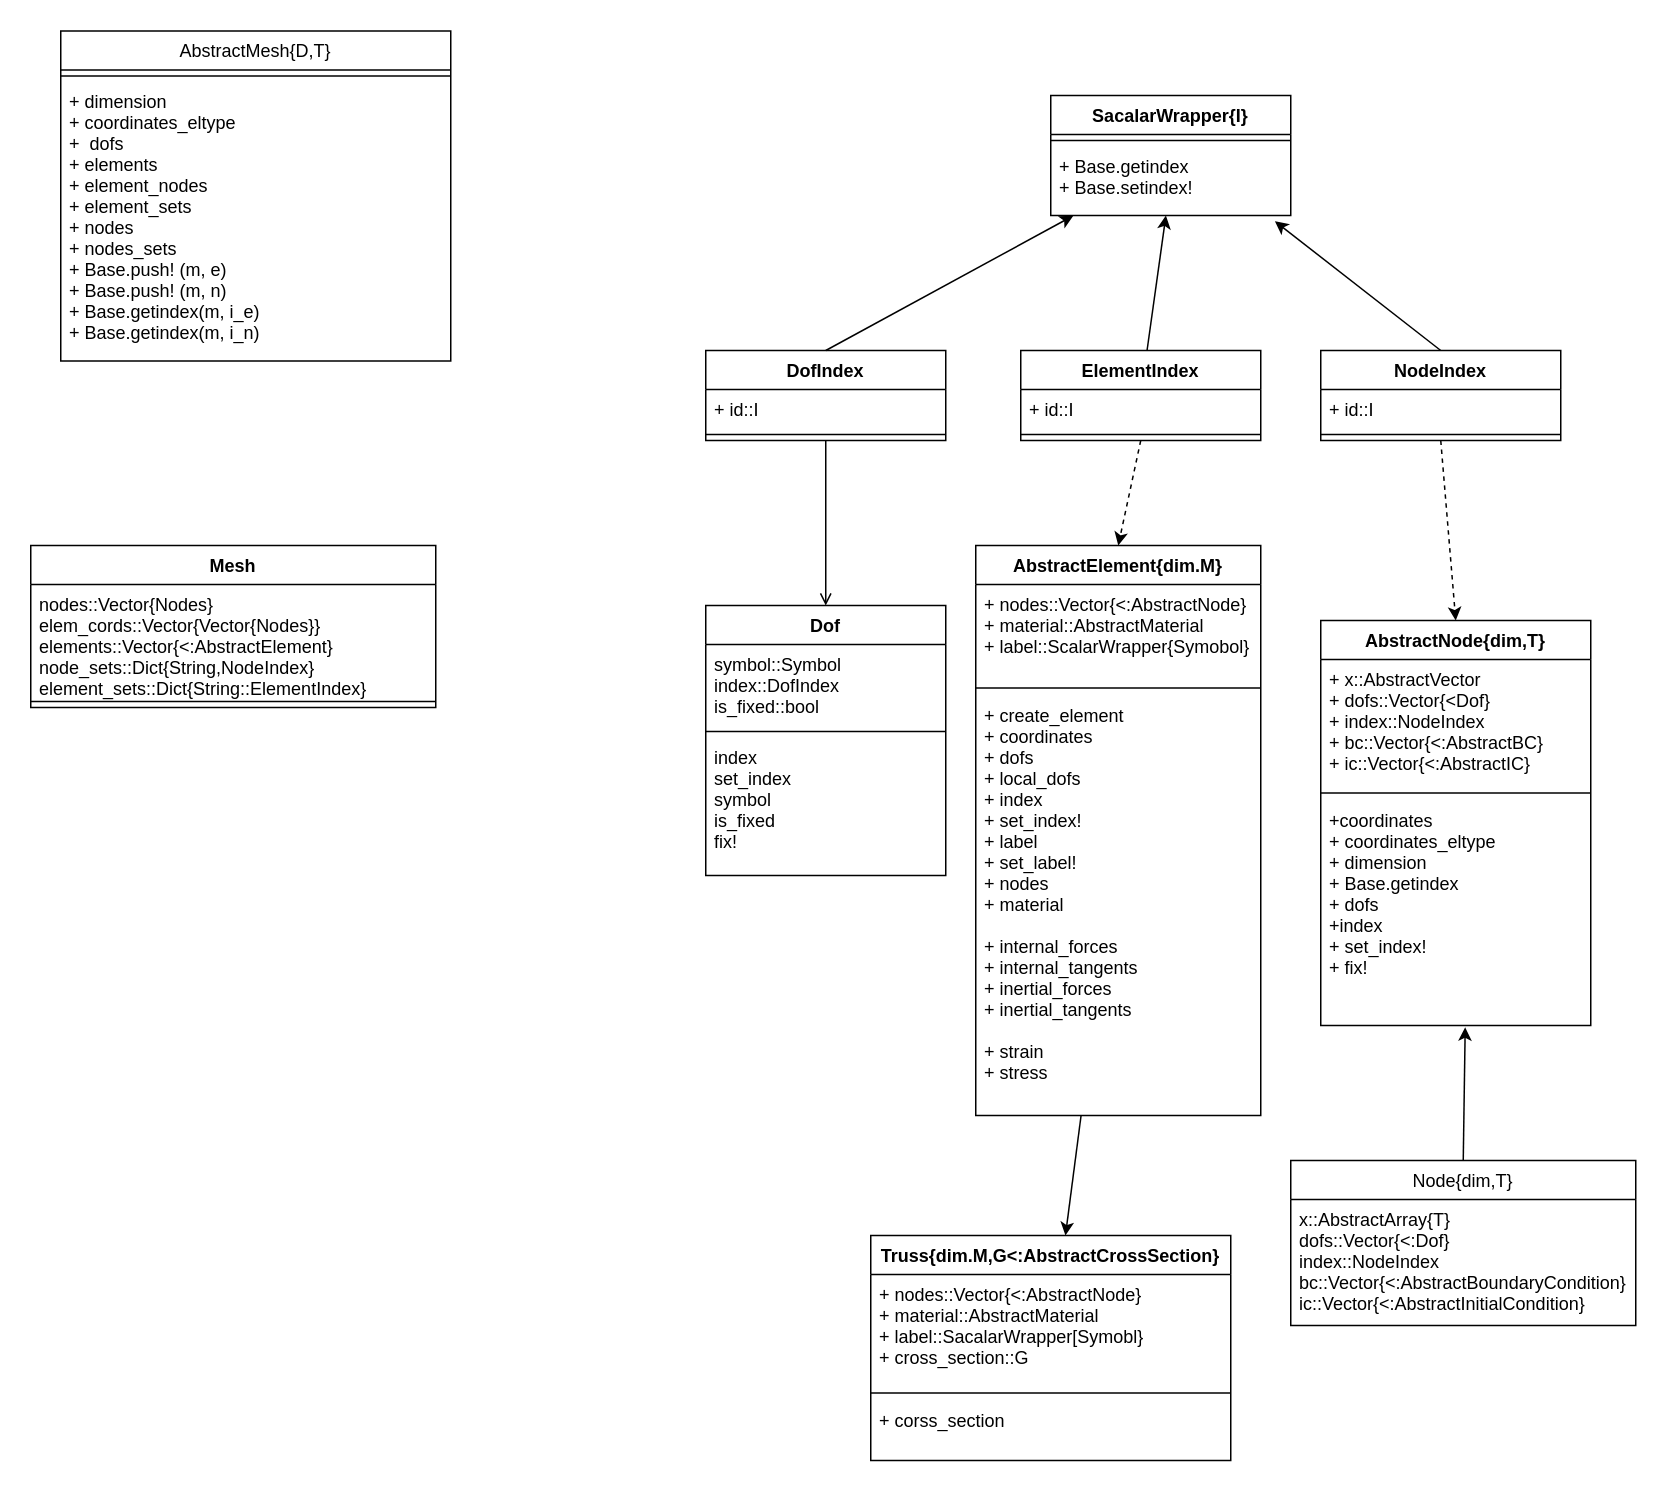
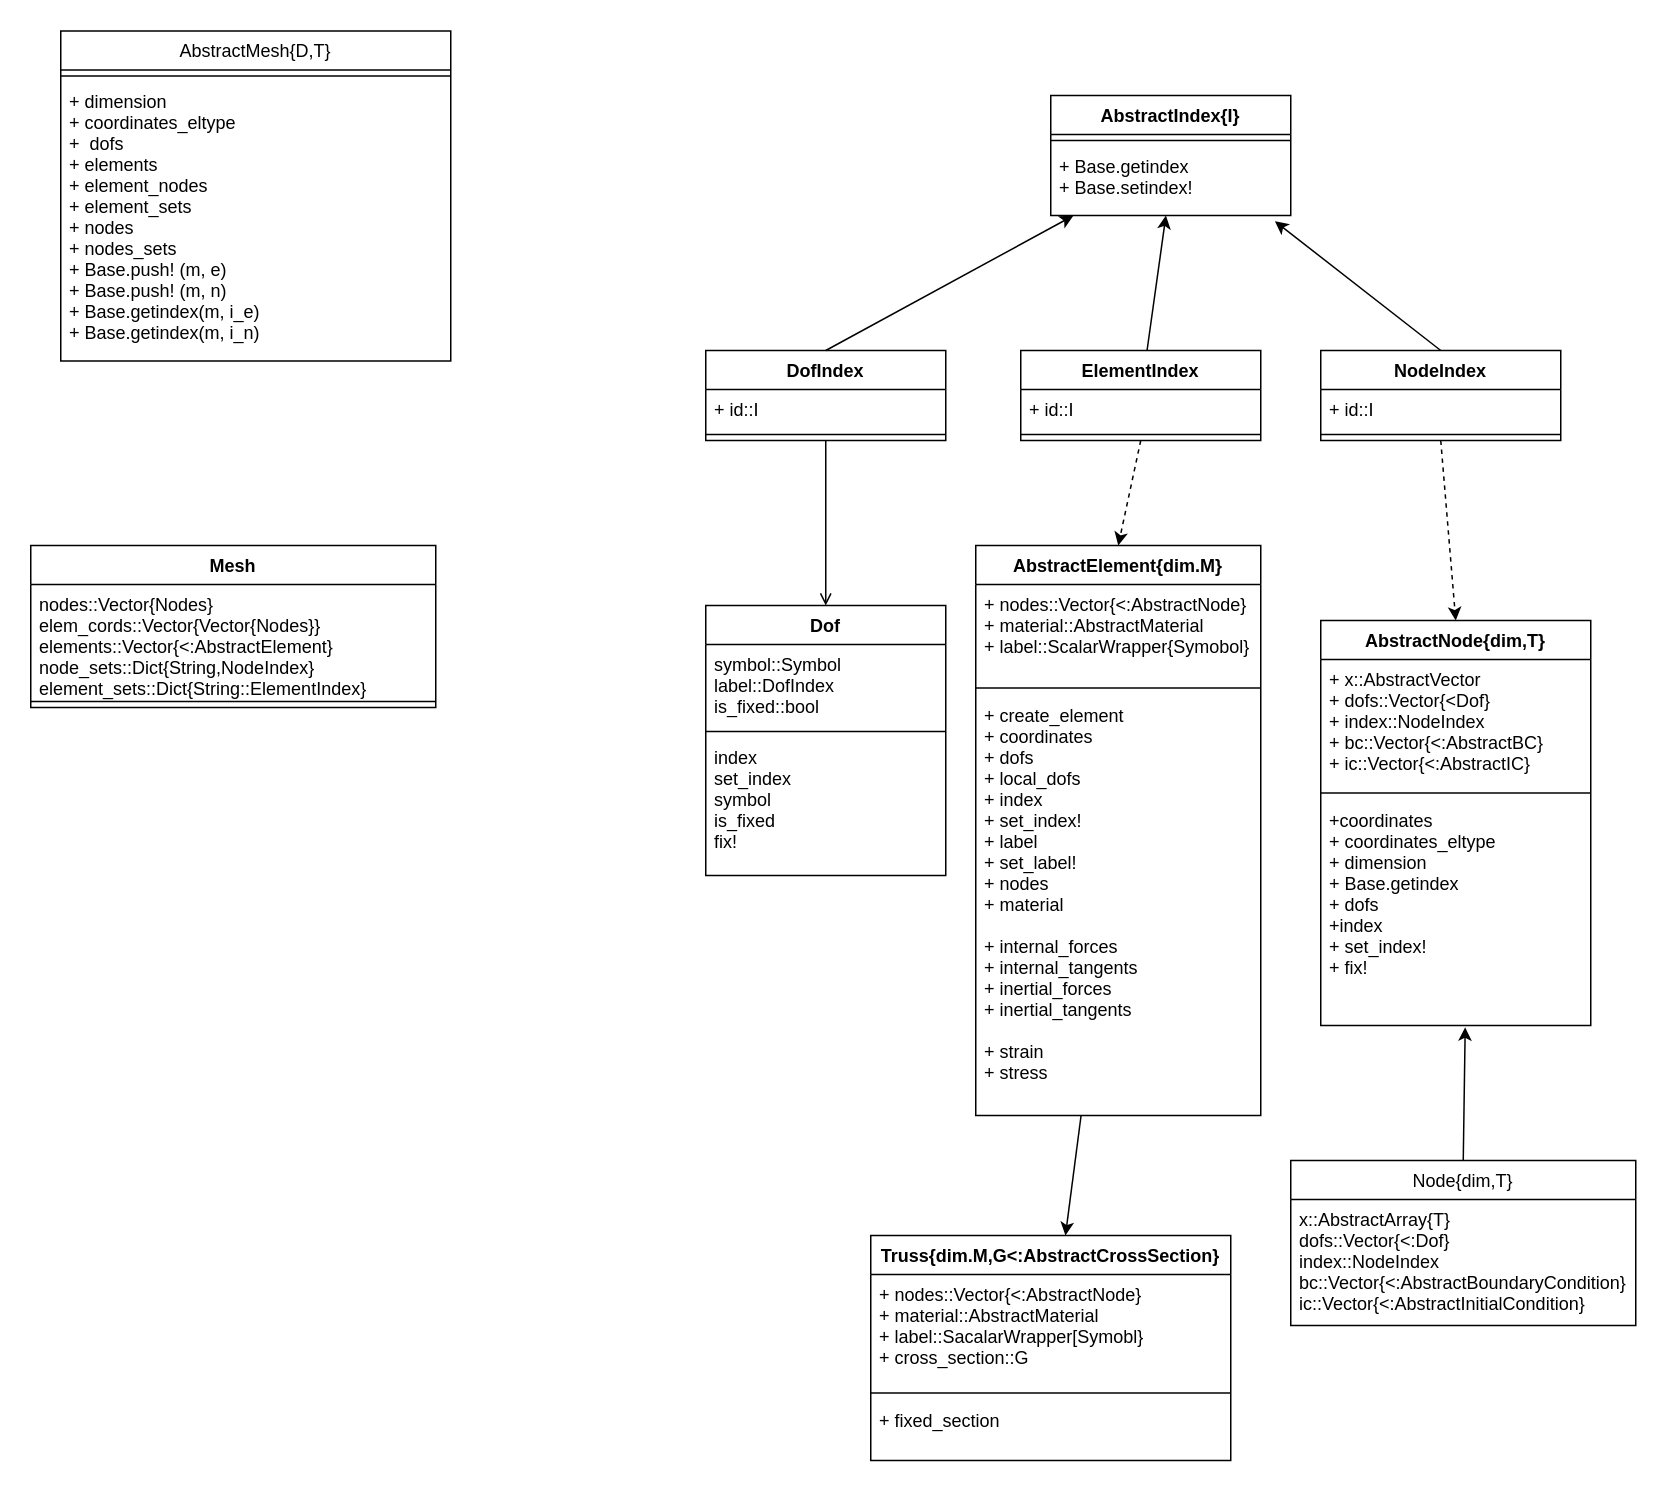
  <mxCell id="0" />
  <mxCell id="1" parent="0" />
  <mxCell id="2" value="Mesh" style="swimlane;fontStyle=1;align=center;verticalAlign=top;childLayout=stackLayout;horizontal=1;startSize=26;horizontalStack=0;resizeParent=1;resizeParentMax=0;resizeLast=0;collapsible=1;marginBottom=0;" parent="1" vertex="1"><mxGeometry x="20" y="363" width="270" height="108" as="geometry" /></mxCell>
  <mxCell id="3" value="nodes::Vector{Nodes}&#10;elem_cords::Vector{Vector{Nodes}}&#10;elements::Vector{&lt;:AbstractElement}&#10;node_sets::Dict{String,NodeIndex}&#10;element_sets::Dict{String::ElementIndex}&#10;" style="text;strokeColor=none;fillColor=none;align=left;verticalAlign=top;spacingLeft=4;spacingRight=4;overflow=hidden;rotatable=0;points=[[0,0.5],[1,0.5]];portConstraint=eastwest;" parent="2" vertex="1"><mxGeometry y="26" width="270" height="74" as="geometry" /></mxCell>
  <mxCell id="4" value="" style="line;strokeWidth=1;fillColor=none;align=left;verticalAlign=middle;spacingTop=-1;spacingLeft=3;spacingRight=3;rotatable=0;labelPosition=right;points=[];portConstraint=eastwest;strokeColor=inherit;" parent="2" vertex="1"><mxGeometry y="100" width="270" height="8" as="geometry" /></mxCell>
  <mxCell id="5" value="AbstractMesh{D,T}" style="swimlane;fontStyle=0;align=center;verticalAlign=top;childLayout=stackLayout;horizontal=1;startSize=26;horizontalStack=0;resizeParent=1;resizeParentMax=0;resizeLast=0;collapsible=1;marginBottom=0;" parent="1" vertex="1"><mxGeometry x="40" y="20" width="260" height="220" as="geometry"><mxRectangle x="190" y="7" width="140" height="30" as="alternateBounds" /></mxGeometry></mxCell>
  <mxCell id="6" value="" style="line;strokeWidth=1;fillColor=none;align=left;verticalAlign=middle;spacingTop=-1;spacingLeft=3;spacingRight=3;rotatable=0;labelPosition=right;points=[];portConstraint=eastwest;strokeColor=inherit;" parent="5" vertex="1"><mxGeometry y="26" width="260" height="8" as="geometry" /></mxCell>
  <mxCell id="7" value="+ dimension&#10;+ coordinates_eltype&#10;+  dofs&#10;+ elements&#10;+ element_nodes&#10;+ element_sets &#10;+ nodes&#10;+ nodes_sets&#10;+ Base.push! (m, e)&#10;+ Base.push! (m, n)&#10;+ Base.getindex(m, i_e)&#10;+ Base.getindex(m, i_n)" style="text;strokeColor=none;fillColor=none;align=left;verticalAlign=top;spacingLeft=4;spacingRight=4;overflow=hidden;rotatable=0;points=[[0,0.5],[1,0.5]];portConstraint=eastwest;" parent="5" vertex="1"><mxGeometry y="34" width="260" height="186" as="geometry" /></mxCell>
- <mxCell id="8" value="SacalarWrapper{I}" style="swimlane;fontStyle=1;align=center;verticalAlign=top;childLayout=stackLayout;horizontal=1;startSize=26;horizontalStack=0;resizeParent=1;resizeParentMax=0;resizeLast=0;collapsible=1;marginBottom=0;" parent="1" vertex="1"><mxGeometry x="700" y="63" width="160" height="80" as="geometry" /></mxCell>
+ <mxCell id="8" value="AbstractIndex{I}" style="swimlane;fontStyle=1;align=center;verticalAlign=top;childLayout=stackLayout;horizontal=1;startSize=26;horizontalStack=0;resizeParent=1;resizeParentMax=0;resizeLast=0;collapsible=1;marginBottom=0;" parent="1" vertex="1"><mxGeometry x="700" y="63" width="160" height="80" as="geometry" /></mxCell>
  <mxCell id="9" value="" style="line;strokeWidth=1;fillColor=none;align=left;verticalAlign=middle;spacingTop=-1;spacingLeft=3;spacingRight=3;rotatable=0;labelPosition=right;points=[];portConstraint=eastwest;strokeColor=inherit;" parent="8" vertex="1"><mxGeometry y="26" width="160" height="8" as="geometry" /></mxCell>
  <mxCell id="10" value="+ Base.getindex&#10;+ Base.setindex!" style="text;strokeColor=none;fillColor=none;align=left;verticalAlign=top;spacingLeft=4;spacingRight=4;overflow=hidden;rotatable=0;points=[[0,0.5],[1,0.5]];portConstraint=eastwest;" parent="8" vertex="1"><mxGeometry y="34" width="160" height="46" as="geometry" /></mxCell>
  <mxCell id="11" style="edgeStyle=none;html=1;exitX=0.5;exitY=1;exitDx=0;exitDy=0;entryX=0.5;entryY=0;entryDx=0;entryDy=0;endArrow=open;" parent="1" source="12" target="25" edge="1"><mxGeometry relative="1" as="geometry" /></mxCell>
  <mxCell id="12" value="DofIndex" style="swimlane;fontStyle=1;align=center;verticalAlign=top;childLayout=stackLayout;horizontal=1;startSize=26;horizontalStack=0;resizeParent=1;resizeParentMax=0;resizeLast=0;collapsible=1;marginBottom=0;" parent="1" vertex="1"><mxGeometry x="470" y="233" width="160" height="60" as="geometry" /></mxCell>
  <mxCell id="13" value="+ id::I" style="text;strokeColor=none;fillColor=none;align=left;verticalAlign=top;spacingLeft=4;spacingRight=4;overflow=hidden;rotatable=0;points=[[0,0.5],[1,0.5]];portConstraint=eastwest;" parent="12" vertex="1"><mxGeometry y="26" width="160" height="26" as="geometry" /></mxCell>
  <mxCell id="14" value="" style="line;strokeWidth=1;fillColor=none;align=left;verticalAlign=middle;spacingTop=-1;spacingLeft=3;spacingRight=3;rotatable=0;labelPosition=right;points=[];portConstraint=eastwest;strokeColor=inherit;" parent="12" vertex="1"><mxGeometry y="52" width="160" height="8" as="geometry" /></mxCell>
  <mxCell id="15" value="" style="edgeStyle=none;html=1;" parent="1" source="17" target="10" edge="1"><mxGeometry relative="1" as="geometry" /></mxCell>
  <mxCell id="16" style="edgeStyle=none;html=1;exitX=0.5;exitY=1;exitDx=0;exitDy=0;entryX=0.5;entryY=0;entryDx=0;entryDy=0;dashed=1;" parent="1" source="17" target="38" edge="1"><mxGeometry relative="1" as="geometry" /></mxCell>
  <mxCell id="17" value="ElementIndex" style="swimlane;fontStyle=1;align=center;verticalAlign=top;childLayout=stackLayout;horizontal=1;startSize=26;horizontalStack=0;resizeParent=1;resizeParentMax=0;resizeLast=0;collapsible=1;marginBottom=0;" parent="1" vertex="1"><mxGeometry x="680" y="233" width="160" height="60" as="geometry" /></mxCell>
  <mxCell id="18" value="+ id::I" style="text;strokeColor=none;fillColor=none;align=left;verticalAlign=top;spacingLeft=4;spacingRight=4;overflow=hidden;rotatable=0;points=[[0,0.5],[1,0.5]];portConstraint=eastwest;" parent="17" vertex="1"><mxGeometry y="26" width="160" height="26" as="geometry" /></mxCell>
  <mxCell id="19" value="" style="line;strokeWidth=1;fillColor=none;align=left;verticalAlign=middle;spacingTop=-1;spacingLeft=3;spacingRight=3;rotatable=0;labelPosition=right;points=[];portConstraint=eastwest;strokeColor=inherit;" parent="17" vertex="1"><mxGeometry y="52" width="160" height="8" as="geometry" /></mxCell>
  <mxCell id="20" value="NodeIndex" style="swimlane;fontStyle=1;align=center;verticalAlign=top;childLayout=stackLayout;horizontal=1;startSize=26;horizontalStack=0;resizeParent=1;resizeParentMax=0;resizeLast=0;collapsible=1;marginBottom=0;" parent="1" vertex="1"><mxGeometry x="880" y="233" width="160" height="60" as="geometry" /></mxCell>
  <mxCell id="21" value="+ id::I" style="text;strokeColor=none;fillColor=none;align=left;verticalAlign=top;spacingLeft=4;spacingRight=4;overflow=hidden;rotatable=0;points=[[0,0.5],[1,0.5]];portConstraint=eastwest;" parent="20" vertex="1"><mxGeometry y="26" width="160" height="26" as="geometry" /></mxCell>
  <mxCell id="22" value="" style="line;strokeWidth=1;fillColor=none;align=left;verticalAlign=middle;spacingTop=-1;spacingLeft=3;spacingRight=3;rotatable=0;labelPosition=right;points=[];portConstraint=eastwest;strokeColor=inherit;" parent="20" vertex="1"><mxGeometry y="52" width="160" height="8" as="geometry" /></mxCell>
  <mxCell id="23" value="" style="endArrow=classic;html=1;exitX=0.5;exitY=0;exitDx=0;exitDy=0;entryX=0.934;entryY=1.083;entryDx=0;entryDy=0;entryPerimeter=0;" parent="1" source="20" target="10" edge="1"><mxGeometry width="50" height="50" relative="1" as="geometry"><mxPoint x="950" y="173" as="sourcePoint" /><mxPoint x="1000" y="123" as="targetPoint" /></mxGeometry></mxCell>
  <mxCell id="24" value="" style="endArrow=classic;html=1;exitX=0.5;exitY=0;exitDx=0;exitDy=0;entryX=0.094;entryY=1.003;entryDx=0;entryDy=0;entryPerimeter=0;" parent="1" source="12" target="10" edge="1"><mxGeometry width="50" height="50" relative="1" as="geometry"><mxPoint x="670.56" y="203.09" as="sourcePoint" /><mxPoint x="560" y="116.908" as="targetPoint" /></mxGeometry></mxCell>
  <mxCell id="25" value="Dof" style="swimlane;fontStyle=1;align=center;verticalAlign=top;childLayout=stackLayout;horizontal=1;startSize=26;horizontalStack=0;resizeParent=1;resizeParentMax=0;resizeLast=0;collapsible=1;marginBottom=0;" parent="1" vertex="1"><mxGeometry x="470" y="403" width="160" height="180" as="geometry" /></mxCell>
- <mxCell id="26" value="symbol::Symbol&#10;index::DofIndex&#10;is_fixed::bool" style="text;strokeColor=none;fillColor=none;align=left;verticalAlign=top;spacingLeft=4;spacingRight=4;overflow=hidden;rotatable=0;points=[[0,0.5],[1,0.5]];portConstraint=eastwest;" parent="25" vertex="1"><mxGeometry y="26" width="160" height="54" as="geometry" /></mxCell>
+ <mxCell id="26" value="symbol::Symbol&#10;label::DofIndex&#10;is_fixed::bool" style="text;strokeColor=none;fillColor=none;align=left;verticalAlign=top;spacingLeft=4;spacingRight=4;overflow=hidden;rotatable=0;points=[[0,0.5],[1,0.5]];portConstraint=eastwest;" parent="25" vertex="1"><mxGeometry y="26" width="160" height="54" as="geometry" /></mxCell>
  <mxCell id="27" value="" style="line;strokeWidth=1;fillColor=none;align=left;verticalAlign=middle;spacingTop=-1;spacingLeft=3;spacingRight=3;rotatable=0;labelPosition=right;points=[];portConstraint=eastwest;strokeColor=inherit;" parent="25" vertex="1"><mxGeometry y="80" width="160" height="8" as="geometry" /></mxCell>
  <mxCell id="28" value="index&#10;set_index&#10;symbol&#10;is_fixed&#10;fix!" style="text;strokeColor=none;fillColor=none;align=left;verticalAlign=top;spacingLeft=4;spacingRight=4;overflow=hidden;rotatable=0;points=[[0,0.5],[1,0.5]];portConstraint=eastwest;" parent="25" vertex="1"><mxGeometry y="88" width="160" height="92" as="geometry" /></mxCell>
  <mxCell id="29" value="AbstractNode{dim,T}" style="swimlane;fontStyle=1;align=center;verticalAlign=top;childLayout=stackLayout;horizontal=1;startSize=26;horizontalStack=0;resizeParent=1;resizeParentMax=0;resizeLast=0;collapsible=1;marginBottom=0;" parent="1" vertex="1"><mxGeometry x="880" y="413" width="180" height="270" as="geometry" /></mxCell>
  <mxCell id="30" value="+ x::AbstractVector&#10;+ dofs::Vector{&lt;Dof}&#10;+ index::NodeIndex&#10;+ bc::Vector{&lt;:AbstractBC}&#10;+ ic::Vector{&lt;:AbstractIC}" style="text;strokeColor=none;fillColor=none;align=left;verticalAlign=top;spacingLeft=4;spacingRight=4;overflow=hidden;rotatable=0;points=[[0,0.5],[1,0.5]];portConstraint=eastwest;" parent="29" vertex="1"><mxGeometry y="26" width="180" height="84" as="geometry" /></mxCell>
  <mxCell id="31" value="" style="line;strokeWidth=1;fillColor=none;align=left;verticalAlign=middle;spacingTop=-1;spacingLeft=3;spacingRight=3;rotatable=0;labelPosition=right;points=[];portConstraint=eastwest;strokeColor=inherit;" parent="29" vertex="1"><mxGeometry y="110" width="180" height="10" as="geometry" /></mxCell>
  <mxCell id="32" value="+coordinates&#10;+ coordinates_eltype&#10;+ dimension&#10;+ Base.getindex&#10;+ dofs&#10;+index&#10;+ set_index!&#10;+ fix!" style="text;strokeColor=none;fillColor=none;align=left;verticalAlign=top;spacingLeft=4;spacingRight=4;overflow=hidden;rotatable=0;points=[[0,0.5],[1,0.5]];portConstraint=eastwest;" parent="29" vertex="1"><mxGeometry y="120" width="180" height="150" as="geometry" /></mxCell>
  <mxCell id="33" value="Node{dim,T}" style="swimlane;fontStyle=0;childLayout=stackLayout;horizontal=1;startSize=26;fillColor=none;horizontalStack=0;resizeParent=1;resizeParentMax=0;resizeLast=0;collapsible=1;marginBottom=0;" parent="1" vertex="1"><mxGeometry x="860" y="773" width="230" height="110" as="geometry" /></mxCell>
  <mxCell id="34" value="    x::AbstractArray{T}&#10;    dofs::Vector{&lt;:Dof}&#10;    index::NodeIndex&#10;    bc::Vector{&lt;:AbstractBoundaryCondition}&#10;    ic::Vector{&lt;:AbstractInitialCondition}&#10;" style="text;strokeColor=none;fillColor=none;align=left;verticalAlign=top;spacingLeft=4;spacingRight=4;overflow=hidden;rotatable=0;points=[[0,0.5],[1,0.5]];portConstraint=eastwest;" parent="33" vertex="1"><mxGeometry y="26" width="230" height="84" as="geometry" /></mxCell>
  <mxCell id="35" value="" style="endArrow=classic;html=1;exitX=0.5;exitY=0;exitDx=0;exitDy=0;entryX=0.535;entryY=1.008;entryDx=0;entryDy=0;entryPerimeter=0;" parent="1" source="33" target="32" edge="1"><mxGeometry width="50" height="50" relative="1" as="geometry"><mxPoint x="830" y="853" as="sourcePoint" /><mxPoint x="880" y="803" as="targetPoint" /></mxGeometry></mxCell>
  <mxCell id="36" style="edgeStyle=none;html=1;exitX=0.5;exitY=1;exitDx=0;exitDy=0;entryX=0.5;entryY=0;entryDx=0;entryDy=0;dashed=1;" parent="1" source="20" target="29" edge="1"><mxGeometry relative="1" as="geometry"><mxPoint x="974.17" y="293" as="sourcePoint" /><mxPoint x="974.17" y="403" as="targetPoint" /></mxGeometry></mxCell>
  <mxCell id="37" value="" style="edgeStyle=none;html=1;" parent="1" source="38" target="42" edge="1"><mxGeometry relative="1" as="geometry" /></mxCell>
  <mxCell id="38" value="AbstractElement{dim.M}" style="swimlane;fontStyle=1;align=center;verticalAlign=top;childLayout=stackLayout;horizontal=1;startSize=26;horizontalStack=0;resizeParent=1;resizeParentMax=0;resizeLast=0;collapsible=1;marginBottom=0;" parent="1" vertex="1"><mxGeometry x="650" y="363" width="190" height="380" as="geometry" /></mxCell>
  <mxCell id="39" value="+ nodes::Vector{&lt;:AbstractNode}&#10;+ material::AbstractMaterial&#10;+ label::ScalarWrapper{Symobol}" style="text;strokeColor=none;fillColor=none;align=left;verticalAlign=top;spacingLeft=4;spacingRight=4;overflow=hidden;rotatable=0;points=[[0,0.5],[1,0.5]];portConstraint=eastwest;" parent="38" vertex="1"><mxGeometry y="26" width="190" height="64" as="geometry" /></mxCell>
  <mxCell id="40" value="" style="line;strokeWidth=1;fillColor=none;align=left;verticalAlign=middle;spacingTop=-1;spacingLeft=3;spacingRight=3;rotatable=0;labelPosition=right;points=[];portConstraint=eastwest;strokeColor=inherit;" parent="38" vertex="1"><mxGeometry y="90" width="190" height="10" as="geometry" /></mxCell>
  <mxCell id="41" value="+ create_element&#10;+ coordinates&#10;+ dofs&#10;+ local_dofs&#10;+ index&#10;+ set_index!&#10;+ label&#10;+ set_label!&#10;+ nodes&#10;+ material&#10;&#10;+ internal_forces&#10;+ internal_tangents&#10;+ inertial_forces&#10;+ inertial_tangents&#10;&#10;+ strain&#10;+ stress&#10;" style="text;strokeColor=none;fillColor=none;align=left;verticalAlign=top;spacingLeft=4;spacingRight=4;overflow=hidden;rotatable=0;points=[[0,0.5],[1,0.5]];portConstraint=eastwest;fontStyle=0" parent="38" vertex="1"><mxGeometry y="100" width="190" height="280" as="geometry" /></mxCell>
  <mxCell id="42" value="Truss{dim.M,G&lt;:AbstractCrossSection}" style="swimlane;fontStyle=1;align=center;verticalAlign=top;childLayout=stackLayout;horizontal=1;startSize=26;horizontalStack=0;resizeParent=1;resizeParentMax=0;resizeLast=0;collapsible=1;marginBottom=0;" parent="1" vertex="1"><mxGeometry x="580" y="823" width="240" height="150" as="geometry" /></mxCell>
  <mxCell id="43" value="+ nodes::Vector{&lt;:AbstractNode}&#10;+ material::AbstractMaterial&#10;+ label::SacalarWrapper[Symobl}&#10;+ cross_section::G" style="text;strokeColor=none;fillColor=none;align=left;verticalAlign=top;spacingLeft=4;spacingRight=4;overflow=hidden;rotatable=0;points=[[0,0.5],[1,0.5]];portConstraint=eastwest;" parent="42" vertex="1"><mxGeometry y="26" width="240" height="74" as="geometry" /></mxCell>
  <mxCell id="44" value="" style="line;strokeWidth=1;fillColor=none;align=left;verticalAlign=middle;spacingTop=-1;spacingLeft=3;spacingRight=3;rotatable=0;labelPosition=right;points=[];portConstraint=eastwest;strokeColor=inherit;" parent="42" vertex="1"><mxGeometry y="100" width="240" height="10" as="geometry" /></mxCell>
- <mxCell id="45" value="+ corss_section" style="text;strokeColor=none;fillColor=none;align=left;verticalAlign=top;spacingLeft=4;spacingRight=4;overflow=hidden;rotatable=0;points=[[0,0.5],[1,0.5]];portConstraint=eastwest;fontStyle=0" parent="42" vertex="1"><mxGeometry y="110" width="240" height="40" as="geometry" /></mxCell>
+ <mxCell id="45" value="+ fixed_section" style="text;strokeColor=none;fillColor=none;align=left;verticalAlign=top;spacingLeft=4;spacingRight=4;overflow=hidden;rotatable=0;points=[[0,0.5],[1,0.5]];portConstraint=eastwest;fontStyle=0" parent="42" vertex="1"><mxGeometry y="110" width="240" height="40" as="geometry" /></mxCell>
